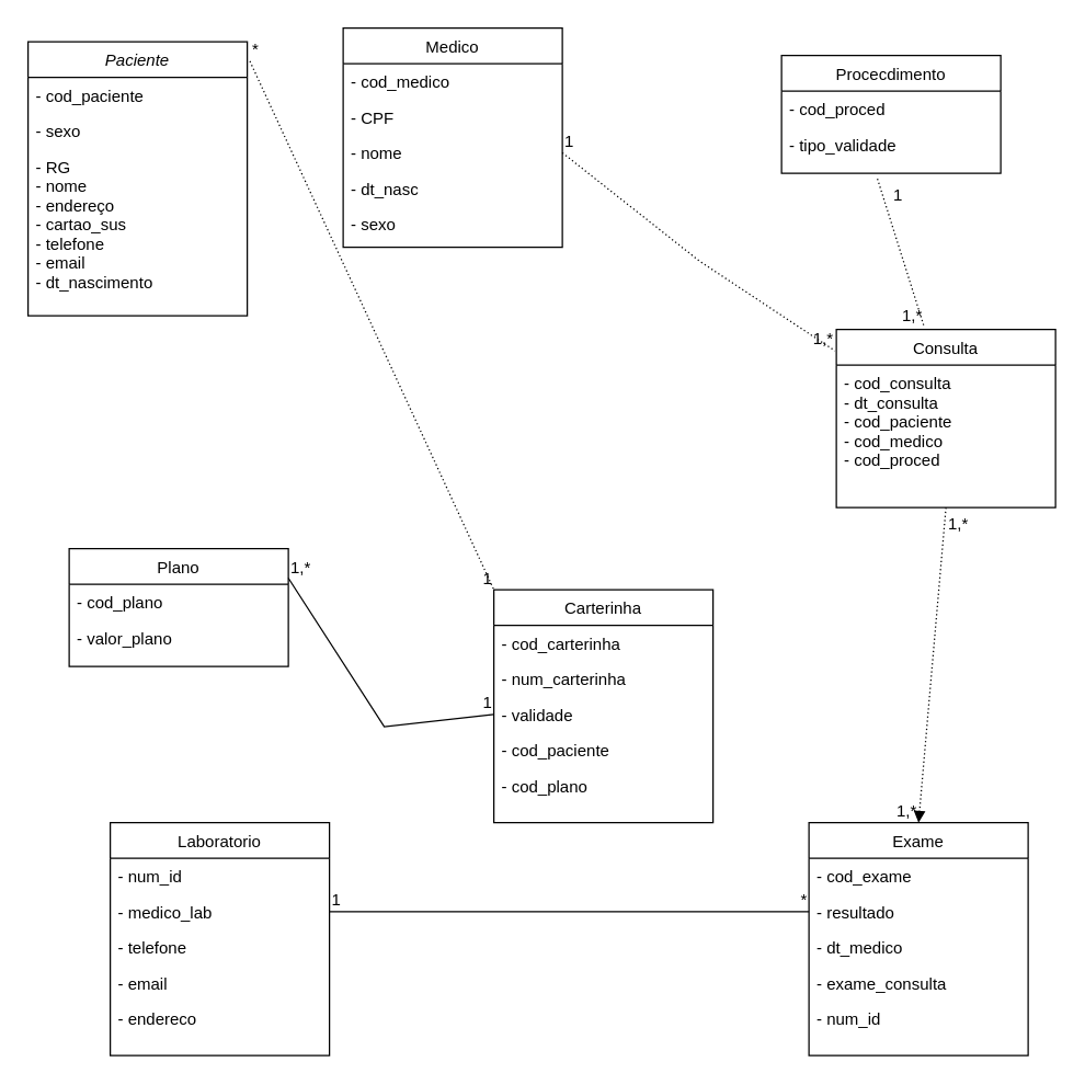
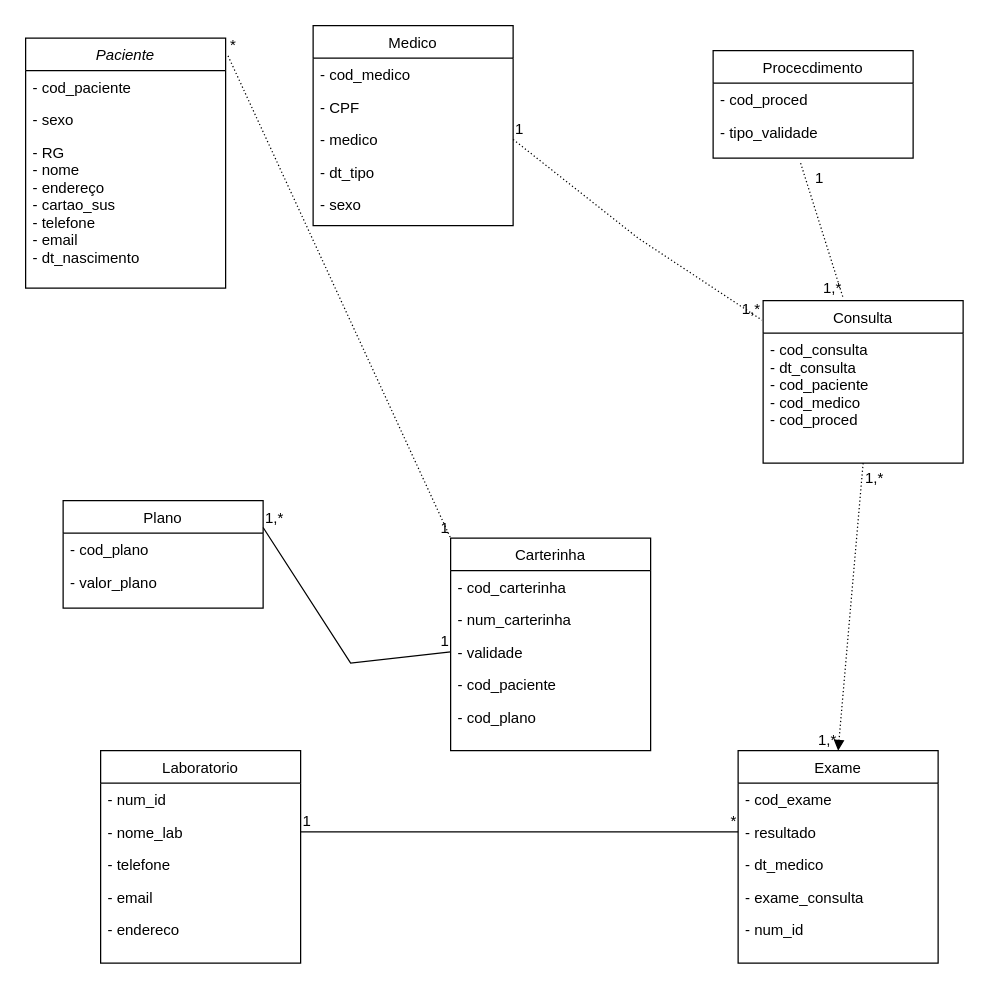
  <mxCell id="0" />
  <mxCell id="1" parent="0" />
  <mxCell id="2" value="Paciente" style="swimlane;fontStyle=2;align=center;verticalAlign=top;childLayout=stackLayout;horizontal=1;startSize=26;horizontalStack=0;resizeParent=1;resizeLast=0;collapsible=1;marginBottom=0;rounded=0;shadow=0;strokeWidth=1;" vertex="1" parent="1"><mxGeometry x="20" y="30" width="160" height="200" as="geometry"><mxRectangle x="40" y="40" width="160" height="26" as="alternateBounds" /></mxGeometry></mxCell>
  <mxCell id="3" value="- cod_paciente" style="text;align=left;verticalAlign=top;spacingLeft=4;spacingRight=4;overflow=hidden;rotatable=0;points=[[0,0.5],[1,0.5]];portConstraint=eastwest;" vertex="1" parent="2"><mxGeometry y="26" width="160" height="26" as="geometry" /></mxCell>
  <mxCell id="4" value="- sexo" style="text;align=left;verticalAlign=top;spacingLeft=4;spacingRight=4;overflow=hidden;rotatable=0;points=[[0,0.5],[1,0.5]];portConstraint=eastwest;rounded=0;shadow=0;html=0;" vertex="1" parent="2"><mxGeometry y="52" width="160" height="26" as="geometry" /></mxCell>
  <mxCell id="5" value="- RG&#10;- nome&#10;- endereço&#10;- cartao_sus&#10;- telefone&#10;- email&#10;- dt_nascimento" style="text;align=left;verticalAlign=top;spacingLeft=4;spacingRight=4;overflow=hidden;rotatable=0;points=[[0,0.5],[1,0.5]];portConstraint=eastwest;rounded=0;shadow=0;html=0;" vertex="1" parent="2"><mxGeometry y="78" width="160" height="122" as="geometry" /></mxCell>
  <mxCell id="6" value="Procecdimento" style="swimlane;fontStyle=0;align=center;verticalAlign=top;childLayout=stackLayout;horizontal=1;startSize=26;horizontalStack=0;resizeParent=1;resizeLast=0;collapsible=1;marginBottom=0;rounded=0;shadow=0;strokeWidth=1;" vertex="1" parent="1"><mxGeometry x="570" y="40" width="160" height="86" as="geometry"><mxRectangle x="130" y="380" width="160" height="26" as="alternateBounds" /></mxGeometry></mxCell>
  <mxCell id="7" value="- cod_proced" style="text;align=left;verticalAlign=top;spacingLeft=4;spacingRight=4;overflow=hidden;rotatable=0;points=[[0,0.5],[1,0.5]];portConstraint=eastwest;" vertex="1" parent="6"><mxGeometry y="26" width="160" height="26" as="geometry" /></mxCell>
  <mxCell id="8" value="- tipo_validade" style="text;align=left;verticalAlign=top;spacingLeft=4;spacingRight=4;overflow=hidden;rotatable=0;points=[[0,0.5],[1,0.5]];portConstraint=eastwest;rounded=0;shadow=0;html=0;" vertex="1" parent="6"><mxGeometry y="52" width="160" height="26" as="geometry" /></mxCell>
  <mxCell id="9" value="Consulta" style="swimlane;fontStyle=0;align=center;verticalAlign=top;childLayout=stackLayout;horizontal=1;startSize=26;horizontalStack=0;resizeParent=1;resizeLast=0;collapsible=1;marginBottom=0;rounded=0;shadow=0;strokeWidth=1;" vertex="1" parent="1"><mxGeometry x="610" y="240" width="160" height="130" as="geometry"><mxRectangle x="340" y="380" width="170" height="26" as="alternateBounds" /></mxGeometry></mxCell>
  <mxCell id="10" value="- cod_consulta&#10;- dt_consulta&#10;- cod_paciente&#10;- cod_medico&#10;- cod_proced" style="text;align=left;verticalAlign=top;spacingLeft=4;spacingRight=4;overflow=hidden;rotatable=0;points=[[0,0.5],[1,0.5]];portConstraint=eastwest;" vertex="1" parent="9"><mxGeometry y="26" width="160" height="94" as="geometry" /></mxCell>
  <mxCell id="11" value="Medico" style="swimlane;fontStyle=0;align=center;verticalAlign=top;childLayout=stackLayout;horizontal=1;startSize=26;horizontalStack=0;resizeParent=1;resizeLast=0;collapsible=1;marginBottom=0;rounded=0;shadow=0;strokeWidth=1;" vertex="1" parent="1"><mxGeometry x="250" y="20" width="160" height="160" as="geometry"><mxRectangle x="550" y="140" width="160" height="26" as="alternateBounds" /></mxGeometry></mxCell>
  <mxCell id="12" value="- cod_medico" style="text;align=left;verticalAlign=top;spacingLeft=4;spacingRight=4;overflow=hidden;rotatable=0;points=[[0,0.5],[1,0.5]];portConstraint=eastwest;" vertex="1" parent="11"><mxGeometry y="26" width="160" height="26" as="geometry" /></mxCell>
  <mxCell id="13" value="- CPF" style="text;align=left;verticalAlign=top;spacingLeft=4;spacingRight=4;overflow=hidden;rotatable=0;points=[[0,0.5],[1,0.5]];portConstraint=eastwest;rounded=0;shadow=0;html=0;" vertex="1" parent="11"><mxGeometry y="52" width="160" height="26" as="geometry" /></mxCell>
- <mxCell id="14" value="- nome" style="text;align=left;verticalAlign=top;spacingLeft=4;spacingRight=4;overflow=hidden;rotatable=0;points=[[0,0.5],[1,0.5]];portConstraint=eastwest;rounded=0;shadow=0;html=0;" vertex="1" parent="11"><mxGeometry y="78" width="160" height="26" as="geometry" /></mxCell>
- <mxCell id="15" value="- dt_nasc" style="text;align=left;verticalAlign=top;spacingLeft=4;spacingRight=4;overflow=hidden;rotatable=0;points=[[0,0.5],[1,0.5]];portConstraint=eastwest;rounded=0;shadow=0;html=0;" vertex="1" parent="11"><mxGeometry y="104" width="160" height="26" as="geometry" /></mxCell>
+ <mxCell id="14" value="- medico" style="text;align=left;verticalAlign=top;spacingLeft=4;spacingRight=4;overflow=hidden;rotatable=0;points=[[0,0.5],[1,0.5]];portConstraint=eastwest;rounded=0;shadow=0;html=0;" vertex="1" parent="11"><mxGeometry y="78" width="160" height="26" as="geometry" /></mxCell>
+ <mxCell id="15" value="- dt_tipo" style="text;align=left;verticalAlign=top;spacingLeft=4;spacingRight=4;overflow=hidden;rotatable=0;points=[[0,0.5],[1,0.5]];portConstraint=eastwest;rounded=0;shadow=0;html=0;" vertex="1" parent="11"><mxGeometry y="104" width="160" height="26" as="geometry" /></mxCell>
  <mxCell id="16" value="- sexo" style="text;align=left;verticalAlign=top;spacingLeft=4;spacingRight=4;overflow=hidden;rotatable=0;points=[[0,0.5],[1,0.5]];portConstraint=eastwest;rounded=0;shadow=0;html=0;" vertex="1" parent="11"><mxGeometry y="130" width="160" height="26" as="geometry" /></mxCell>
  <mxCell id="17" value="Plano" style="swimlane;fontStyle=0;align=center;verticalAlign=top;childLayout=stackLayout;horizontal=1;startSize=26;horizontalStack=0;resizeParent=1;resizeLast=0;collapsible=1;marginBottom=0;rounded=0;shadow=0;strokeWidth=1;" vertex="1" parent="1"><mxGeometry x="50" y="400" width="160" height="86" as="geometry"><mxRectangle x="130" y="380" width="160" height="26" as="alternateBounds" /></mxGeometry></mxCell>
  <mxCell id="18" value="- cod_plano" style="text;align=left;verticalAlign=top;spacingLeft=4;spacingRight=4;overflow=hidden;rotatable=0;points=[[0,0.5],[1,0.5]];portConstraint=eastwest;" vertex="1" parent="17"><mxGeometry y="26" width="160" height="26" as="geometry" /></mxCell>
  <mxCell id="19" value="- valor_plano" style="text;align=left;verticalAlign=top;spacingLeft=4;spacingRight=4;overflow=hidden;rotatable=0;points=[[0,0.5],[1,0.5]];portConstraint=eastwest;rounded=0;shadow=0;html=0;" vertex="1" parent="17"><mxGeometry y="52" width="160" height="26" as="geometry" /></mxCell>
  <mxCell id="20" value="Carterinha" style="swimlane;fontStyle=0;align=center;verticalAlign=top;childLayout=stackLayout;horizontal=1;startSize=26;horizontalStack=0;resizeParent=1;resizeLast=0;collapsible=1;marginBottom=0;rounded=0;shadow=0;strokeWidth=1;" vertex="1" parent="1"><mxGeometry x="360" y="430" width="160" height="170" as="geometry"><mxRectangle x="130" y="380" width="160" height="26" as="alternateBounds" /></mxGeometry></mxCell>
  <mxCell id="21" value="- cod_carterinha" style="text;align=left;verticalAlign=top;spacingLeft=4;spacingRight=4;overflow=hidden;rotatable=0;points=[[0,0.5],[1,0.5]];portConstraint=eastwest;" vertex="1" parent="20"><mxGeometry y="26" width="160" height="26" as="geometry" /></mxCell>
  <mxCell id="22" value="- num_carterinha" style="text;align=left;verticalAlign=top;spacingLeft=4;spacingRight=4;overflow=hidden;rotatable=0;points=[[0,0.5],[1,0.5]];portConstraint=eastwest;rounded=0;shadow=0;html=0;" vertex="1" parent="20"><mxGeometry y="52" width="160" height="26" as="geometry" /></mxCell>
  <mxCell id="23" value="- validade" style="text;align=left;verticalAlign=top;spacingLeft=4;spacingRight=4;overflow=hidden;rotatable=0;points=[[0,0.5],[1,0.5]];portConstraint=eastwest;" vertex="1" parent="20"><mxGeometry y="78" width="160" height="26" as="geometry" /></mxCell>
  <mxCell id="24" value="- cod_paciente" style="text;align=left;verticalAlign=top;spacingLeft=4;spacingRight=4;overflow=hidden;rotatable=0;points=[[0,0.5],[1,0.5]];portConstraint=eastwest;" vertex="1" parent="20"><mxGeometry y="104" width="160" height="26" as="geometry" /></mxCell>
  <mxCell id="25" value="- cod_plano" style="text;align=left;verticalAlign=top;spacingLeft=4;spacingRight=4;overflow=hidden;rotatable=0;points=[[0,0.5],[1,0.5]];portConstraint=eastwest;" vertex="1" parent="20"><mxGeometry y="130" width="160" height="26" as="geometry" /></mxCell>
  <mxCell id="26" value="Laboratorio" style="swimlane;fontStyle=0;align=center;verticalAlign=top;childLayout=stackLayout;horizontal=1;startSize=26;horizontalStack=0;resizeParent=1;resizeLast=0;collapsible=1;marginBottom=0;rounded=0;shadow=0;strokeWidth=1;" vertex="1" parent="1"><mxGeometry x="80" y="600" width="160" height="170" as="geometry"><mxRectangle x="130" y="380" width="160" height="26" as="alternateBounds" /></mxGeometry></mxCell>
  <mxCell id="27" value="- num_id" style="text;align=left;verticalAlign=top;spacingLeft=4;spacingRight=4;overflow=hidden;rotatable=0;points=[[0,0.5],[1,0.5]];portConstraint=eastwest;" vertex="1" parent="26"><mxGeometry y="26" width="160" height="26" as="geometry" /></mxCell>
- <mxCell id="28" value="- medico_lab" style="text;align=left;verticalAlign=top;spacingLeft=4;spacingRight=4;overflow=hidden;rotatable=0;points=[[0,0.5],[1,0.5]];portConstraint=eastwest;rounded=0;shadow=0;html=0;" vertex="1" parent="26"><mxGeometry y="52" width="160" height="26" as="geometry" /></mxCell>
+ <mxCell id="28" value="- nome_lab" style="text;align=left;verticalAlign=top;spacingLeft=4;spacingRight=4;overflow=hidden;rotatable=0;points=[[0,0.5],[1,0.5]];portConstraint=eastwest;rounded=0;shadow=0;html=0;" vertex="1" parent="26"><mxGeometry y="52" width="160" height="26" as="geometry" /></mxCell>
  <mxCell id="29" value="- telefone" style="text;align=left;verticalAlign=top;spacingLeft=4;spacingRight=4;overflow=hidden;rotatable=0;points=[[0,0.5],[1,0.5]];portConstraint=eastwest;" vertex="1" parent="26"><mxGeometry y="78" width="160" height="26" as="geometry" /></mxCell>
  <mxCell id="30" value="- email" style="text;align=left;verticalAlign=top;spacingLeft=4;spacingRight=4;overflow=hidden;rotatable=0;points=[[0,0.5],[1,0.5]];portConstraint=eastwest;" vertex="1" parent="26"><mxGeometry y="104" width="160" height="26" as="geometry" /></mxCell>
  <mxCell id="31" value="- endereco" style="text;align=left;verticalAlign=top;spacingLeft=4;spacingRight=4;overflow=hidden;rotatable=0;points=[[0,0.5],[1,0.5]];portConstraint=eastwest;" vertex="1" parent="26"><mxGeometry y="130" width="160" height="26" as="geometry" /></mxCell>
  <mxCell id="32" value="Exame" style="swimlane;fontStyle=0;align=center;verticalAlign=top;childLayout=stackLayout;horizontal=1;startSize=26;horizontalStack=0;resizeParent=1;resizeLast=0;collapsible=1;marginBottom=0;rounded=0;shadow=0;strokeWidth=1;" vertex="1" parent="1"><mxGeometry x="590" y="600" width="160" height="170" as="geometry"><mxRectangle x="130" y="380" width="160" height="26" as="alternateBounds" /></mxGeometry></mxCell>
  <mxCell id="33" value="- cod_exame" style="text;align=left;verticalAlign=top;spacingLeft=4;spacingRight=4;overflow=hidden;rotatable=0;points=[[0,0.5],[1,0.5]];portConstraint=eastwest;" vertex="1" parent="32"><mxGeometry y="26" width="160" height="26" as="geometry" /></mxCell>
  <mxCell id="34" value="- resultado" style="text;align=left;verticalAlign=top;spacingLeft=4;spacingRight=4;overflow=hidden;rotatable=0;points=[[0,0.5],[1,0.5]];portConstraint=eastwest;rounded=0;shadow=0;html=0;" vertex="1" parent="32"><mxGeometry y="52" width="160" height="26" as="geometry" /></mxCell>
  <mxCell id="35" value="- dt_medico" style="text;align=left;verticalAlign=top;spacingLeft=4;spacingRight=4;overflow=hidden;rotatable=0;points=[[0,0.5],[1,0.5]];portConstraint=eastwest;" vertex="1" parent="32"><mxGeometry y="78" width="160" height="26" as="geometry" /></mxCell>
  <mxCell id="36" value="- exame_consulta" style="text;align=left;verticalAlign=top;spacingLeft=4;spacingRight=4;overflow=hidden;rotatable=0;points=[[0,0.5],[1,0.5]];portConstraint=eastwest;" vertex="1" parent="32"><mxGeometry y="104" width="160" height="26" as="geometry" /></mxCell>
  <mxCell id="37" value="- num_id" style="text;align=left;verticalAlign=top;spacingLeft=4;spacingRight=4;overflow=hidden;rotatable=0;points=[[0,0.5],[1,0.5]];portConstraint=eastwest;" vertex="1" parent="32"><mxGeometry y="130" width="160" height="26" as="geometry" /></mxCell>
  <mxCell id="38" value="" style="endArrow=none;html=1;rounded=0;dashed=1;dashPattern=1 2;exitX=1.012;exitY=0.071;exitDx=0;exitDy=0;exitPerimeter=0;entryX=0;entryY=0;entryDx=0;entryDy=0;" edge="1" parent="1" source="2" target="20"><mxGeometry relative="1" as="geometry"><mxPoint x="260" y="160" as="sourcePoint" /><mxPoint x="420" y="160" as="targetPoint" /><Array as="points" /></mxGeometry></mxCell>
  <mxCell id="39" value="*" style="resizable=0;html=1;whiteSpace=wrap;align=left;verticalAlign=bottom;" connectable="0" vertex="1" parent="38"><mxGeometry x="-1" relative="1" as="geometry" /></mxCell>
  <mxCell id="40" value="1" style="resizable=0;html=1;whiteSpace=wrap;align=right;verticalAlign=bottom;" connectable="0" vertex="1" parent="38"><mxGeometry x="1" relative="1" as="geometry" /></mxCell>
  <mxCell id="41" value="" style="endArrow=none;html=1;rounded=0;dashed=0;dashPattern=1 2;entryX=0;entryY=0.5;entryDx=0;entryDy=0;exitX=1;exitY=0.25;exitDx=0;exitDy=0;" edge="1" parent="1" source="17" target="23"><mxGeometry relative="1" as="geometry"><mxPoint x="260" y="630" as="sourcePoint" /><mxPoint x="420" y="630" as="targetPoint" /><Array as="points"><mxPoint x="280" y="530" /></Array></mxGeometry></mxCell>
  <mxCell id="42" value="1,*" style="resizable=0;html=1;whiteSpace=wrap;align=left;verticalAlign=bottom;" connectable="0" vertex="1" parent="41"><mxGeometry x="-1" relative="1" as="geometry" /></mxCell>
  <mxCell id="43" value="1" style="resizable=0;html=1;whiteSpace=wrap;align=right;verticalAlign=bottom;" connectable="0" vertex="1" parent="41"><mxGeometry x="1" relative="1" as="geometry" /></mxCell>
  <mxCell id="44" value="" style="endArrow=none;html=1;rounded=0;dashed=0;dashPattern=1 2;exitX=1;exitY=0.5;exitDx=0;exitDy=0;entryX=0;entryY=0.5;entryDx=0;entryDy=0;" edge="1" parent="1" source="28" target="34"><mxGeometry relative="1" as="geometry"><mxPoint x="260" y="630" as="sourcePoint" /><mxPoint x="420" y="630" as="targetPoint" /></mxGeometry></mxCell>
  <mxCell id="45" value="1" style="resizable=0;html=1;whiteSpace=wrap;align=left;verticalAlign=bottom;" connectable="0" vertex="1" parent="44"><mxGeometry x="-1" relative="1" as="geometry" /></mxCell>
  <mxCell id="46" value="*" style="resizable=0;html=1;whiteSpace=wrap;align=right;verticalAlign=bottom;" connectable="0" vertex="1" parent="44"><mxGeometry x="1" relative="1" as="geometry" /></mxCell>
  <mxCell id="47" value="" style="endArrow=block;html=1;rounded=0;dashed=1;dashPattern=1 2;entryX=0.5;entryY=0;entryDx=0;entryDy=0;exitX=0.5;exitY=1;exitDx=0;exitDy=0;" edge="1" parent="1" source="9" target="32"><mxGeometry relative="1" as="geometry"><mxPoint x="260" y="270" as="sourcePoint" /><mxPoint x="420" y="270" as="targetPoint" /></mxGeometry></mxCell>
  <mxCell id="48" value="1,*" style="resizable=0;html=1;whiteSpace=wrap;align=left;verticalAlign=bottom;" connectable="0" vertex="1" parent="47"><mxGeometry x="-1" relative="1" as="geometry"><mxPoint y="20" as="offset" /></mxGeometry></mxCell>
  <mxCell id="49" value="1,*" style="resizable=0;html=1;whiteSpace=wrap;align=right;verticalAlign=bottom;" connectable="0" vertex="1" parent="47"><mxGeometry x="1" relative="1" as="geometry" /></mxCell>
  <mxCell id="50" value="" style="endArrow=none;html=1;rounded=0;dashed=1;dashPattern=1 2;entryX=-0.006;entryY=0.12;entryDx=0;entryDy=0;entryPerimeter=0;exitX=1;exitY=0.5;exitDx=0;exitDy=0;" edge="1" parent="1" source="14" target="9"><mxGeometry relative="1" as="geometry"><mxPoint x="260" y="160" as="sourcePoint" /><mxPoint x="420" y="160" as="targetPoint" /><Array as="points"><mxPoint x="510" y="190" /></Array></mxGeometry></mxCell>
  <mxCell id="51" value="1" style="resizable=0;html=1;whiteSpace=wrap;align=left;verticalAlign=bottom;" connectable="0" vertex="1" parent="50"><mxGeometry x="-1" relative="1" as="geometry" /></mxCell>
  <mxCell id="52" value="1,*" style="resizable=0;html=1;whiteSpace=wrap;align=right;verticalAlign=bottom;" connectable="0" vertex="1" parent="50"><mxGeometry x="1" relative="1" as="geometry" /></mxCell>
  <mxCell id="53" value="" style="endArrow=none;html=1;rounded=0;dashed=1;dashPattern=1 2;entryX=0.4;entryY=-0.017;entryDx=0;entryDy=0;entryPerimeter=0;" edge="1" parent="1" target="9"><mxGeometry relative="1" as="geometry"><mxPoint x="640" y="130" as="sourcePoint" /><mxPoint x="420" y="160" as="targetPoint" /></mxGeometry></mxCell>
  <mxCell id="54" value="1" style="resizable=0;html=1;whiteSpace=wrap;align=left;verticalAlign=bottom;" connectable="0" vertex="1" parent="53"><mxGeometry x="-1" relative="1" as="geometry"><mxPoint x="10" y="20" as="offset" /></mxGeometry></mxCell>
  <mxCell id="55" value="1,*" style="resizable=0;html=1;whiteSpace=wrap;align=right;verticalAlign=bottom;" connectable="0" vertex="1" parent="53"><mxGeometry x="1" relative="1" as="geometry" /></mxCell>
